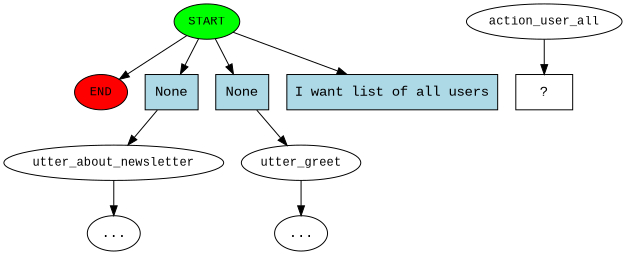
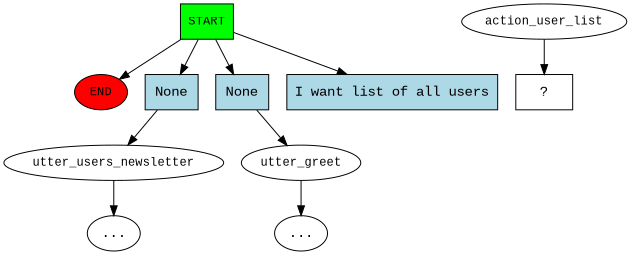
  digraph {
    fontname="Liberation Mono"
    node [fontname="Liberation Mono"]
    edge [fontname="Liberation Mono"]
-   n1 [fillcolor=green fontsize=12 label=START style=filled]
+   n1 [fillcolor=green fontsize=12 label=START style=filled shape=box]
    n2 [fillcolor=red fontsize=12 label=END style=filled]
    n3 [fillcolor=lightblue label=None shape=rect style=filled]
    n4 [fillcolor=lightblue label=None shape=rect style=filled]
    n5 [fillcolor=lightblue label="I want list of all users" shape=rect style=filled]
-   n6 [fontsize=12 label=utter_about_newsletter]
+   n6 [fontsize=12 label=utter_users_newsletter]
    n7 [fontsize=12 label=utter_greet]
    n8 [label="..."]
    n9 [label="..."]
-   n10 [fontsize=12 label=action_user_all]
+   n10 [fontsize=12 label=action_user_list]
    n11 [label="  ?  " shape=rect]
    n1 -> n2
    n1 -> n3
    n1 -> n4
    n1 -> n5
    n3 -> n6
    n4 -> n7
    n6 -> n8
    n7 -> n9
    n10 -> n11
  }
